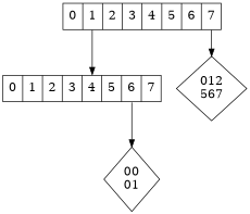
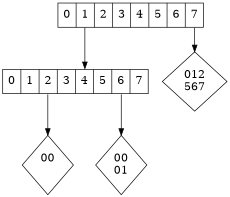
  digraph {
    node [fontsize=16 shape=diamond]
    n1 [label="<f0> 0|<f1> 1|<f2> 2|<f3> 3 | <f4> 4 | <f5> 5 | <f6> 6 | <f7> 7" shape=record]
    n2 [label="<f0> 0|<f1> 1|<f2> 2|<f3> 3 | <f4> 4 | <f5> 5 | <f6> 6 | <f7> 7" shape=record]
    n3 [label="012\n567"]
+   n4 [label="00\n  "]
    n5 [label="00\n01"]
    n1 -> n2 [headport=f4 tailport=f1]
    n1 -> n3 [tailport=f7]
+   n2 -> n4 [tailport=f2]
    n2 -> n5 [tailport=f6]
  }
